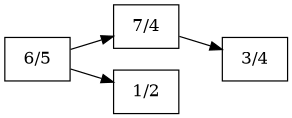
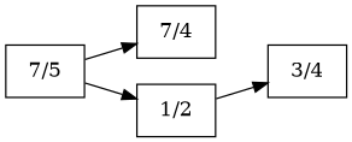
  digraph {
    rankdir=LR
    node [shape=box]
-   n1 [label="6/5"]
+   n1 [label="7/5"]
    n2 [label="7/4"]
    n3 [label="1/2"]
    n4 [label="3/4"]
    n1 -> n2
    n1 -> n3
-   n2 -> n4
+   n3 -> n4
  }
